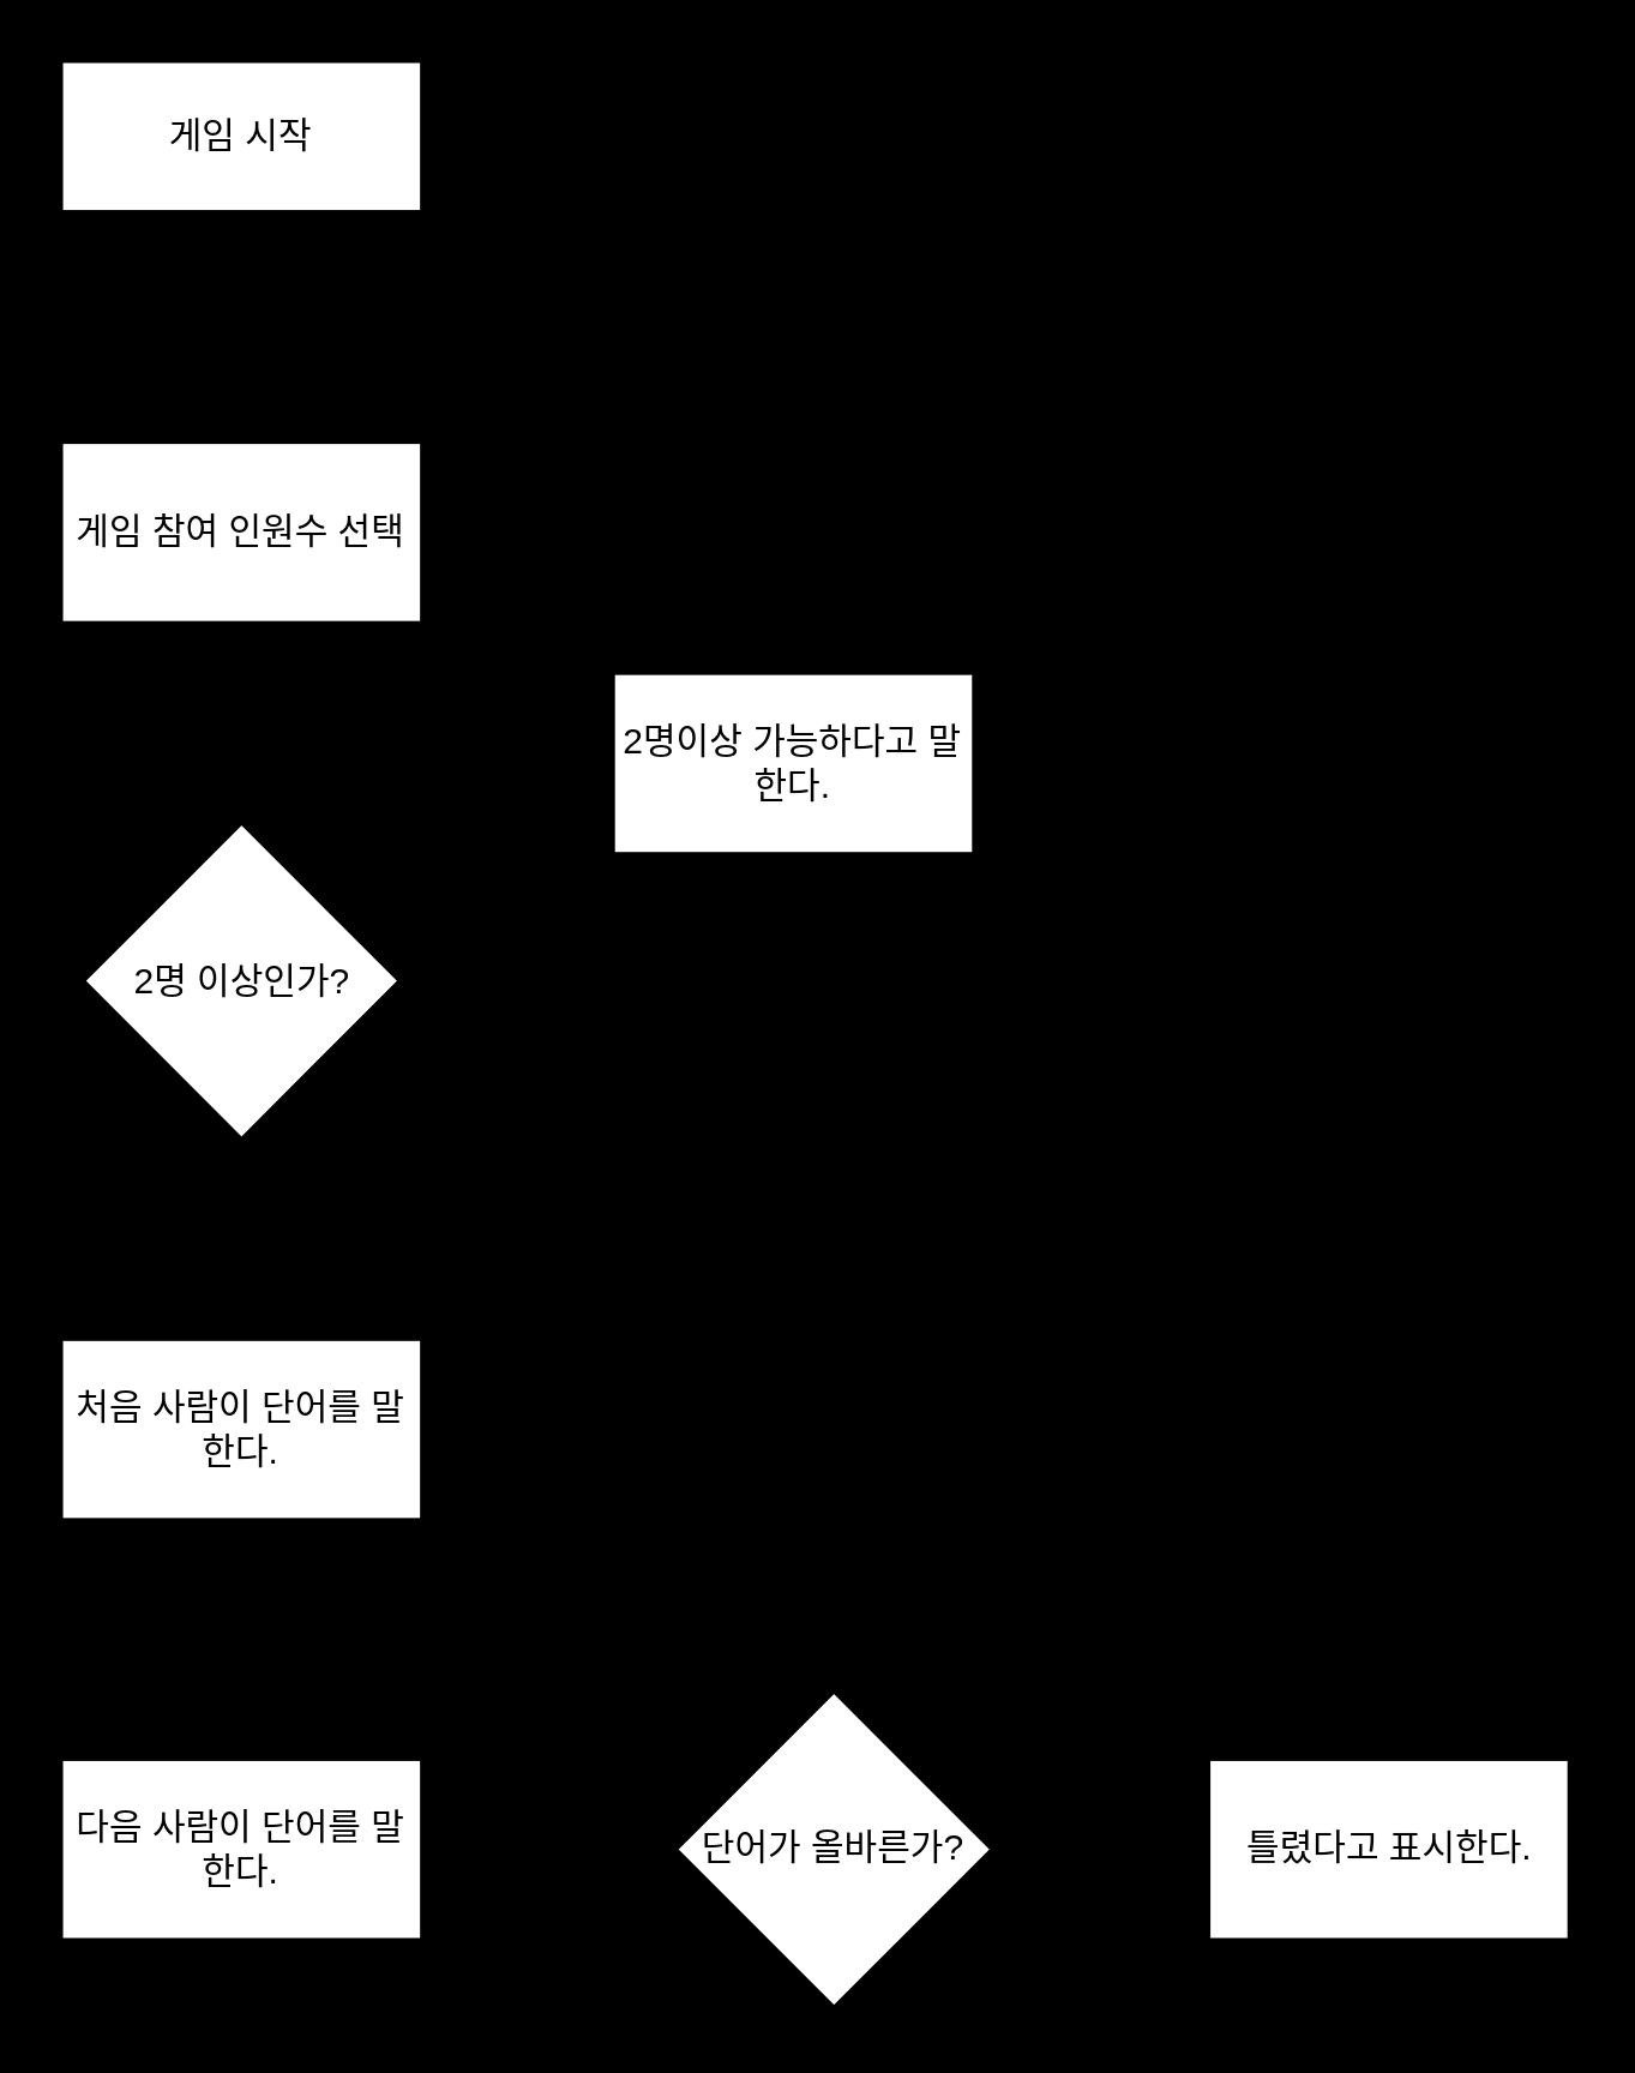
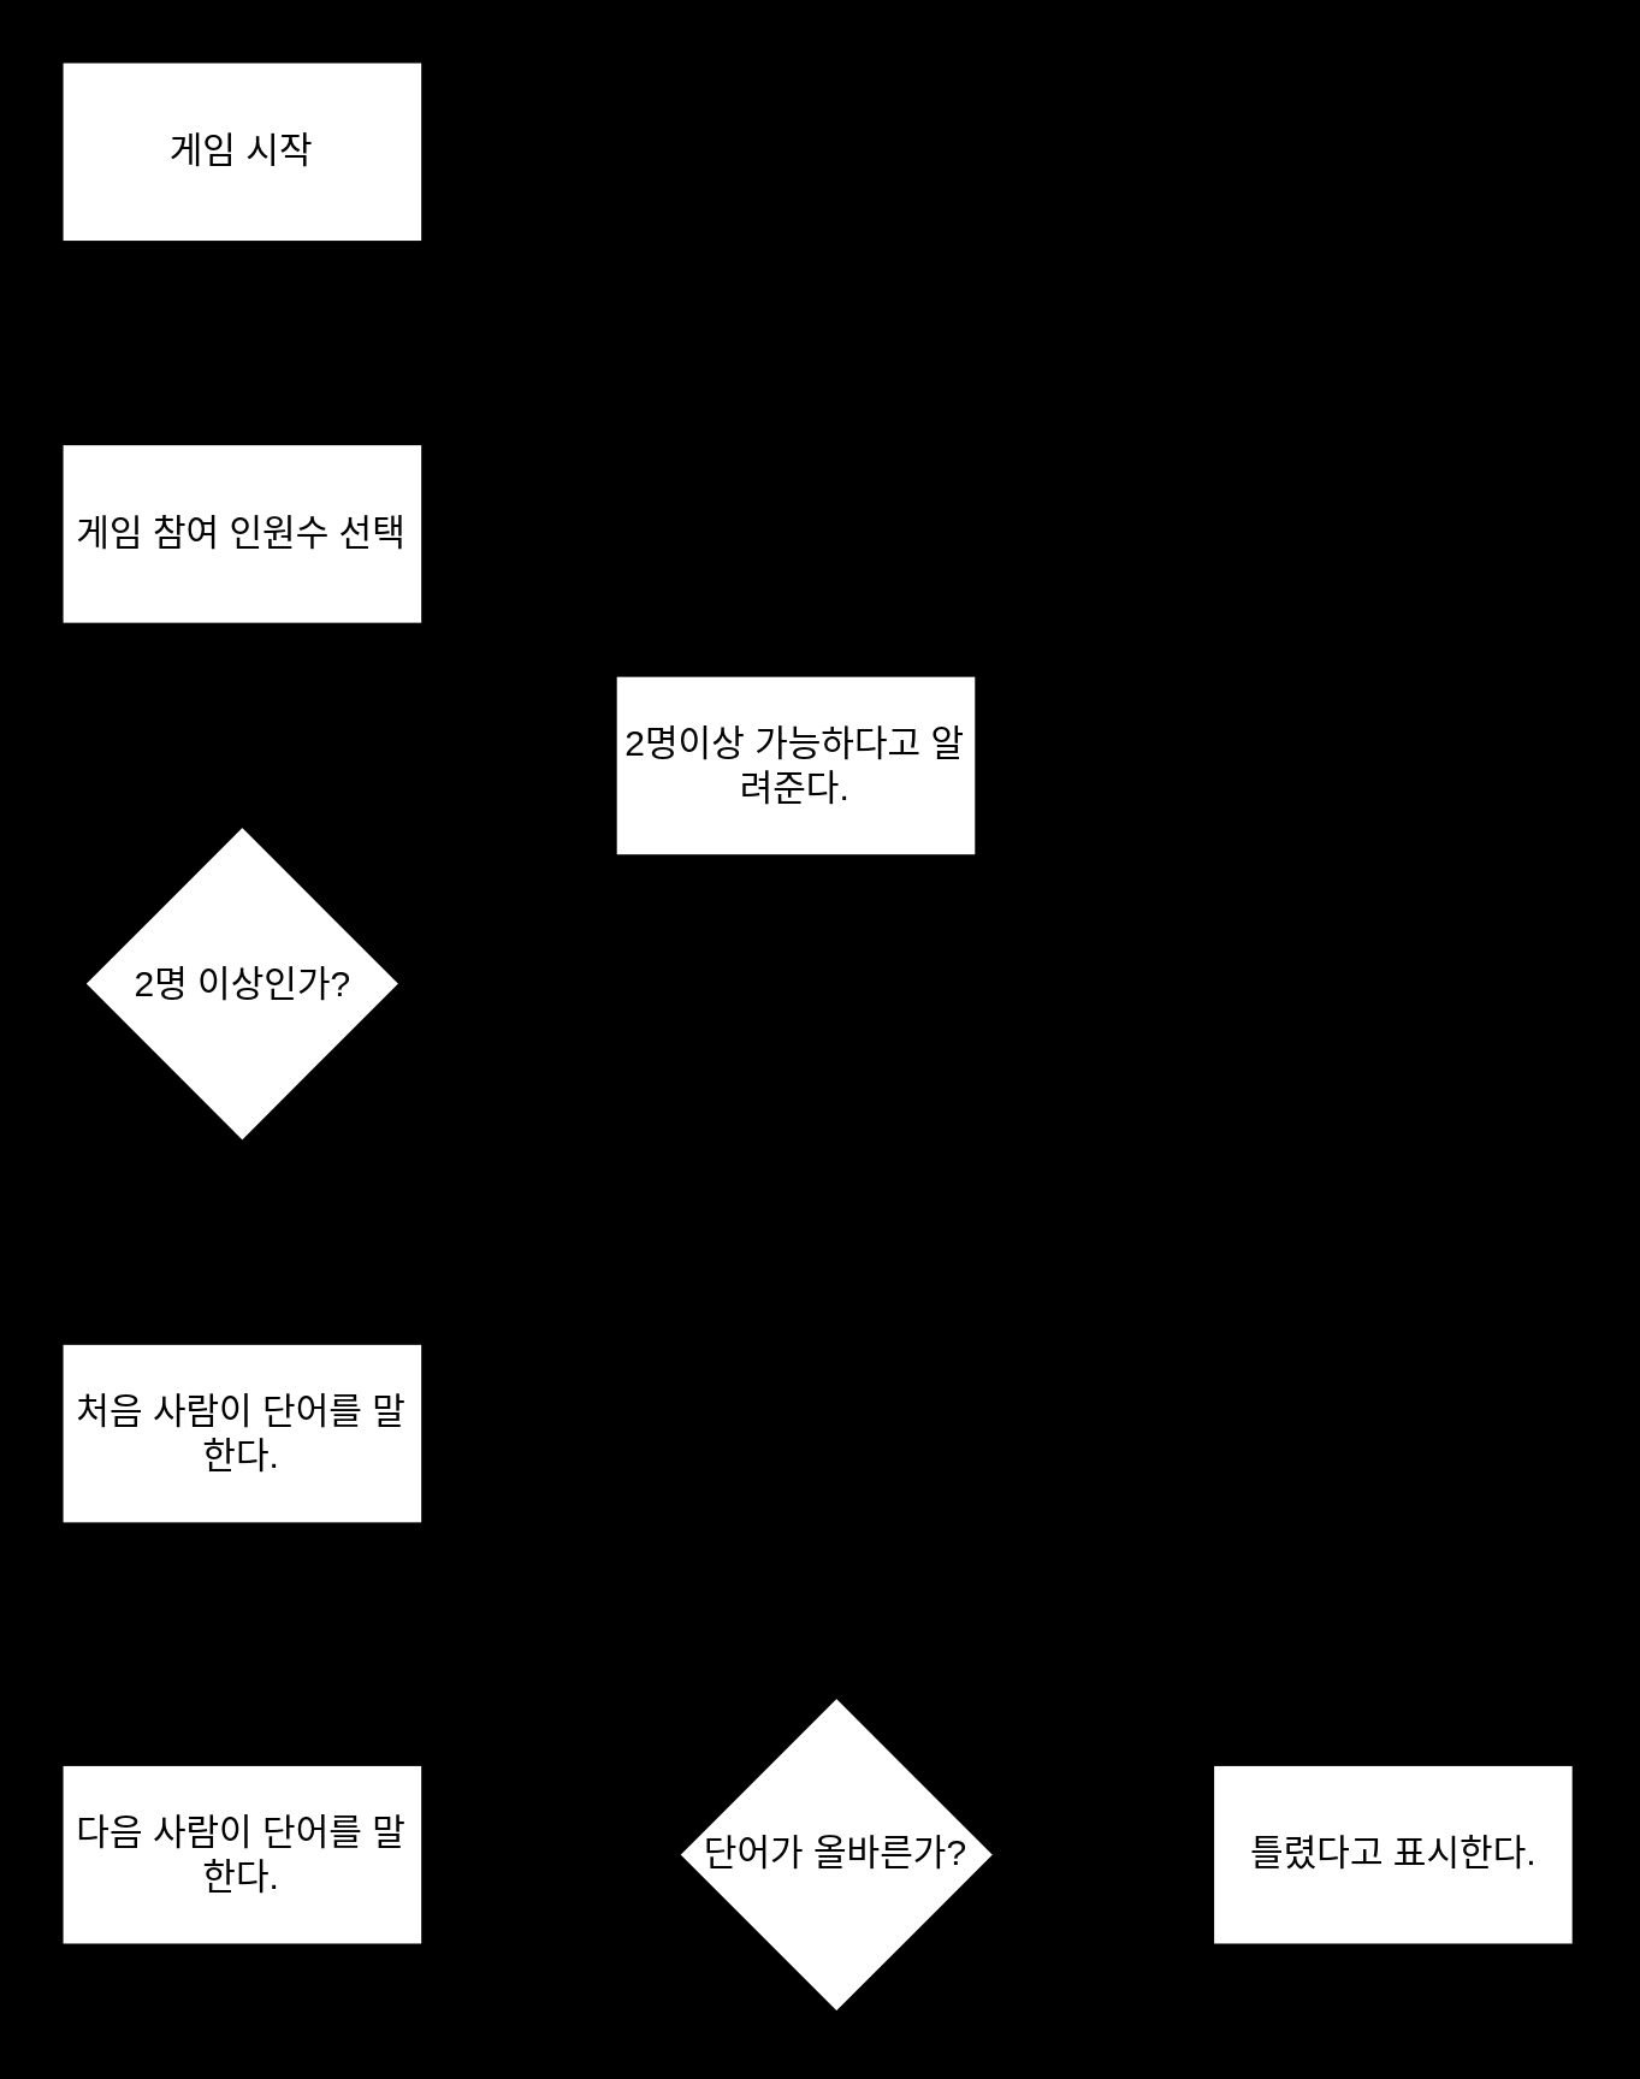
  <mxCell id="0" />
  <mxCell id="1" parent="0" />
  <mxCell id="2" value="" style="edgeStyle=none;html=1;" edge="1" parent="1" source="3" target="9"><mxGeometry relative="1" as="geometry" /></mxCell>
- <mxCell id="3" value="게임 시작" style="whiteSpace=wrap;html=1;" vertex="1" parent="1"><mxGeometry x="20" y="20" width="120" height="50" as="geometry" /></mxCell>
+ <mxCell id="3" value="게임 시작" style="whiteSpace=wrap;html=1;" vertex="1" parent="1"><mxGeometry x="20" y="20" width="120" height="60" as="geometry" /></mxCell>
  <mxCell id="4" value="" style="edgeStyle=none;html=1;" edge="1" parent="1" target="7"><mxGeometry relative="1" as="geometry"><mxPoint x="80" y="206" as="sourcePoint" /></mxGeometry></mxCell>
  <mxCell id="5" value="" style="edgeStyle=none;html=1;" edge="1" parent="1" source="7" target="11"><mxGeometry relative="1" as="geometry" /></mxCell>
  <mxCell id="6" style="edgeStyle=none;html=1;entryX=0.5;entryY=1;entryDx=0;entryDy=0;" edge="1" parent="1" source="7" target="22"><mxGeometry relative="1" as="geometry"><Array as="points"><mxPoint x="264" y="327" /></Array></mxGeometry></mxCell>
  <mxCell id="7" value="2명 이상인가?" style="rhombus;html=1;container=0;dropTarget=0;collapsible=0;movableLabel=0;backgroundOutline=0;treeFolding=0;treeMoving=0;comic=0;whiteSpace=wrap;" vertex="1" parent="1"><mxGeometry x="27.5" y="274" width="105" height="105" as="geometry" /></mxCell>
  <mxCell id="8" value="No" style="text;html=1;strokeColor=none;fillColor=none;align=center;verticalAlign=middle;whiteSpace=wrap;comic=0;" vertex="1" parent="1"><mxGeometry x="185" y="335" width="40" height="20" as="geometry" /></mxCell>
  <mxCell id="9" value="게임 참여 인원수 선택" style="whiteSpace=wrap;html=1;comic=0;" vertex="1" parent="1"><mxGeometry x="20" y="147" width="120" height="60" as="geometry" /></mxCell>
  <mxCell id="10" value="" style="edgeStyle=none;html=1;" edge="1" parent="1" source="11" target="14"><mxGeometry relative="1" as="geometry" /></mxCell>
  <mxCell id="11" value="처음 사람이 단어를 말한다." style="whiteSpace=wrap;html=1;comic=0;" vertex="1" parent="1"><mxGeometry x="20" y="446" width="120" height="60" as="geometry" /></mxCell>
  <mxCell id="12" value="Yes" style="text;html=1;strokeColor=none;fillColor=none;align=center;verticalAlign=middle;whiteSpace=wrap;comic=0;" vertex="1" parent="1"><mxGeometry x="85" y="395" width="40" height="20" as="geometry" /></mxCell>
  <mxCell id="13" value="" style="edgeStyle=none;html=1;" edge="1" parent="1" source="14" target="17"><mxGeometry relative="1" as="geometry" /></mxCell>
  <mxCell id="14" value="다음 사람이 단어를 말한다." style="whiteSpace=wrap;html=1;comic=0;" vertex="1" parent="1"><mxGeometry x="20" y="586" width="120" height="60" as="geometry" /></mxCell>
  <mxCell id="15" style="edgeStyle=none;html=1;entryX=1;entryY=0.5;entryDx=0;entryDy=0;" edge="1" parent="1" source="17" target="11"><mxGeometry relative="1" as="geometry"><Array as="points"><mxPoint x="277" y="476" /></Array></mxGeometry></mxCell>
  <mxCell id="16" value="" style="edgeStyle=none;html=1;" edge="1" parent="1" source="17" target="19"><mxGeometry relative="1" as="geometry" /></mxCell>
  <mxCell id="17" value="단어가 올바른가?" style="rhombus;whiteSpace=wrap;html=1;comic=0;" vertex="1" parent="1"><mxGeometry x="225" y="563.5" width="105" height="105" as="geometry" /></mxCell>
  <mxCell id="18" value="Yes" style="text;html=1;strokeColor=none;fillColor=none;align=center;verticalAlign=middle;whiteSpace=wrap;comic=0;" vertex="1" parent="1"><mxGeometry x="194" y="450" width="40" height="20" as="geometry" /></mxCell>
  <mxCell id="19" value="틀렸다고 표시한다." style="whiteSpace=wrap;html=1;comic=0;" vertex="1" parent="1"><mxGeometry x="402.5" y="586" width="120" height="60" as="geometry" /></mxCell>
  <mxCell id="20" value="No" style="text;html=1;strokeColor=none;fillColor=none;align=center;verticalAlign=middle;whiteSpace=wrap;comic=0;" vertex="1" parent="1"><mxGeometry x="343" y="595" width="40" height="20" as="geometry" /></mxCell>
  <mxCell id="21" style="edgeStyle=none;html=1;entryX=1;entryY=0.5;entryDx=0;entryDy=0;" edge="1" parent="1" source="22" target="9"><mxGeometry relative="1" as="geometry"><Array as="points"><mxPoint x="264" y="177" /></Array></mxGeometry></mxCell>
- <mxCell id="22" value="2명이상 가능하다고 말한다." style="rounded=0;whiteSpace=wrap;html=1;comic=0;" vertex="1" parent="1"><mxGeometry x="204" y="224" width="120" height="60" as="geometry" /></mxCell>
+ <mxCell id="22" value="2명이상 가능하다고 알려준다." style="rounded=0;whiteSpace=wrap;html=1;comic=0;" vertex="1" parent="1"><mxGeometry x="204" y="224" width="120" height="60" as="geometry" /></mxCell>
